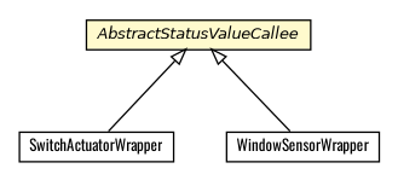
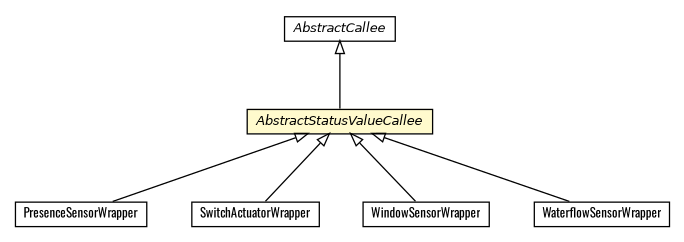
  digraph {
    fontname=Oswald
    nodesep=0.25
    ranksep=0.5
    node [fontcolor=black fontname=Oswald fontsize=10.0 shape=plaintext]
    edge [arrowtail=empty dir=back fontname=Oswald fontsize=10 headport=p labelfontname=Helvetica labelfontsize=10 tailport=p]
+   n1 [label=<<table title="org.universAAL.lddi.smarthome.exporter.devices.PresenceSensorWrapper" border="0" cellborder="1" cellspacing="0" cellpadding="2" port="p" href="./PresenceSensorWrapper.html"> 		<tr><td><table border="0" cellspacing="0" cellpadding="1"> <tr><td align="center" balign="center"> PresenceSensorWrapper </td></tr> 		</table></td></tr> 		</table>>]
    n2 [label=<<table title="org.universAAL.lddi.smarthome.exporter.devices.SwitchActuatorWrapper" border="0" cellborder="1" cellspacing="0" cellpadding="2" port="p" href="./SwitchActuatorWrapper.html"> 		<tr><td><table border="0" cellspacing="0" cellpadding="1"> <tr><td align="center" balign="center"> SwitchActuatorWrapper </td></tr> 		</table></td></tr> 		</table>>]
    n3 [label=<<table title="org.universAAL.lddi.smarthome.exporter.devices.WindowSensorWrapper" border="0" cellborder="1" cellspacing="0" cellpadding="2" port="p" href="./WindowSensorWrapper.html"> 		<tr><td><table border="0" cellspacing="0" cellpadding="1"> <tr><td align="center" balign="center"> WindowSensorWrapper </td></tr> 		</table></td></tr> 		</table>>]
+   n4 [label=<<table title="org.universAAL.lddi.smarthome.exporter.devices.AbstractCallee" border="0" cellborder="1" cellspacing="0" cellpadding="2" port="p" href="./AbstractCallee.html"> 		<tr><td><table border="0" cellspacing="0" cellpadding="1"> <tr><td align="center" balign="center"><font face="Helvetica-Oblique"> AbstractCallee </font></td></tr> 		</table></td></tr> 		</table>>]
    n5 [label=<<table title="org.universAAL.lddi.smarthome.exporter.devices.AbstractStatusValueCallee" border="0" cellborder="1" cellspacing="0" cellpadding="2" port="p" bgcolor="lemonChiffon" href="./AbstractStatusValueCallee.html"> 		<tr><td><table border="0" cellspacing="0" cellpadding="1"> <tr><td align="center" balign="center"><font face="Helvetica-Oblique"> AbstractStatusValueCallee </font></td></tr> 		</table></td></tr> 		</table>>]
+   n6 [label=<<table title="org.universAAL.lddi.smarthome.exporter.devices.WaterflowSensorWrapper" border="0" cellborder="1" cellspacing="0" cellpadding="2" port="p" href="./WaterflowSensorWrapper.html"> 		<tr><td><table border="0" cellspacing="0" cellpadding="1"> <tr><td align="center" balign="center"> WaterflowSensorWrapper </td></tr> 		</table></td></tr> 		</table>>]
+   n4 -> n5
+   n5 -> n1
    n5 -> n2
    n5 -> n3
+   n5 -> n6
  }
